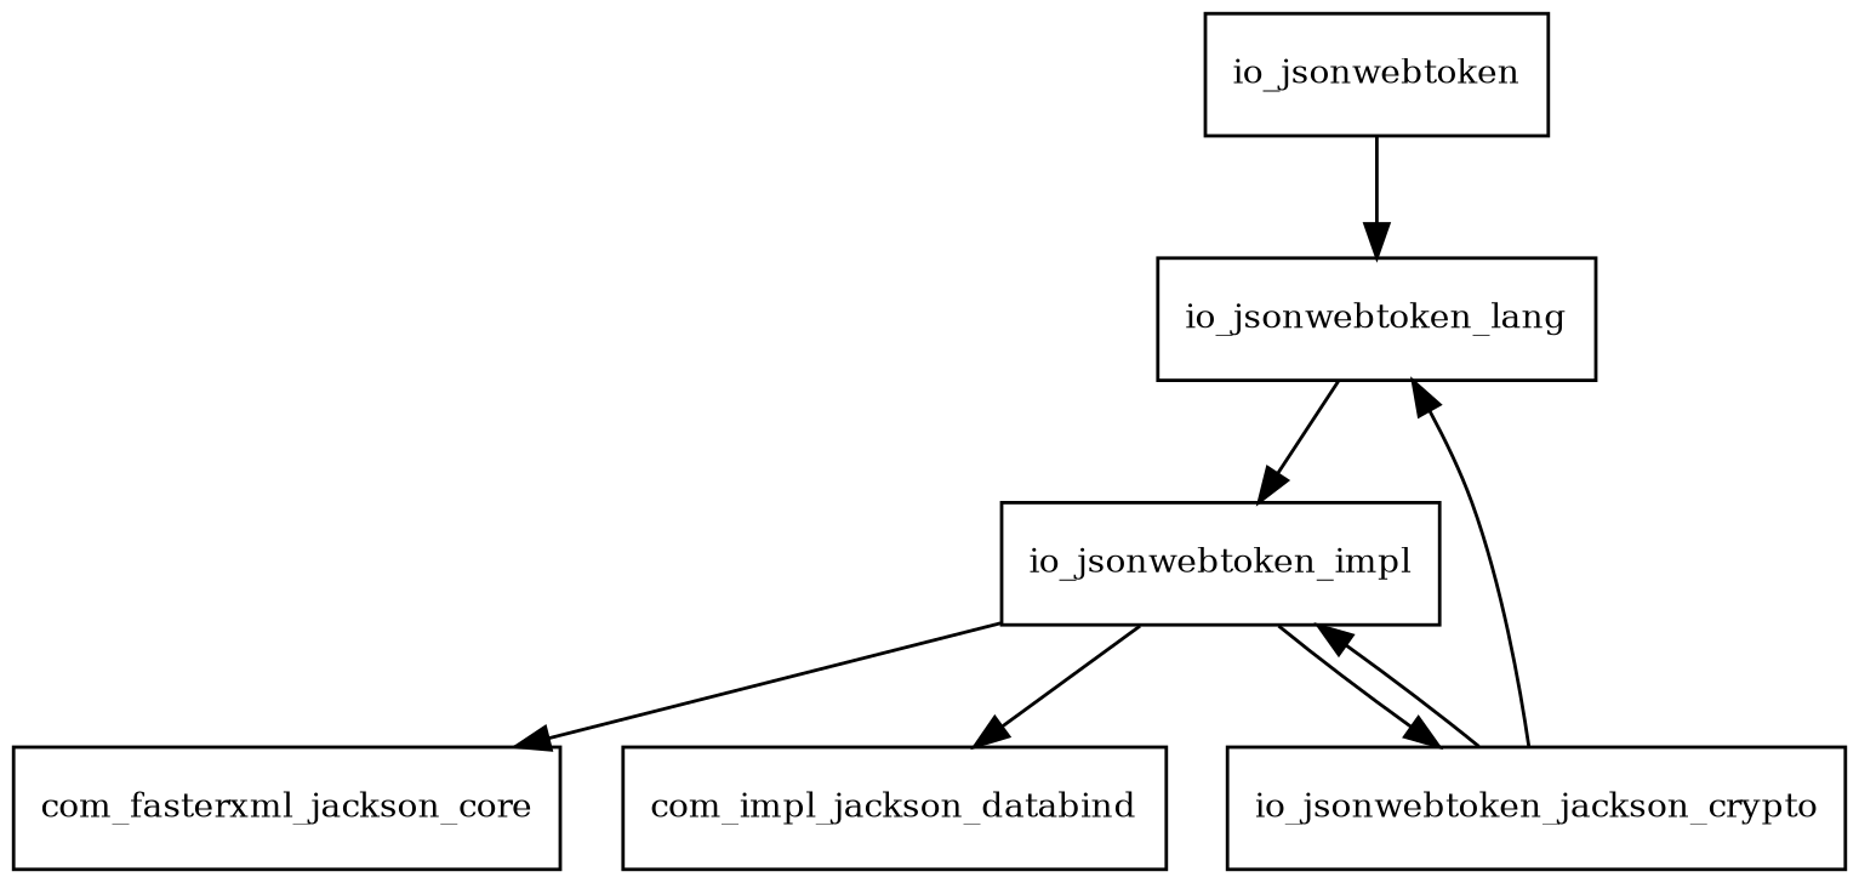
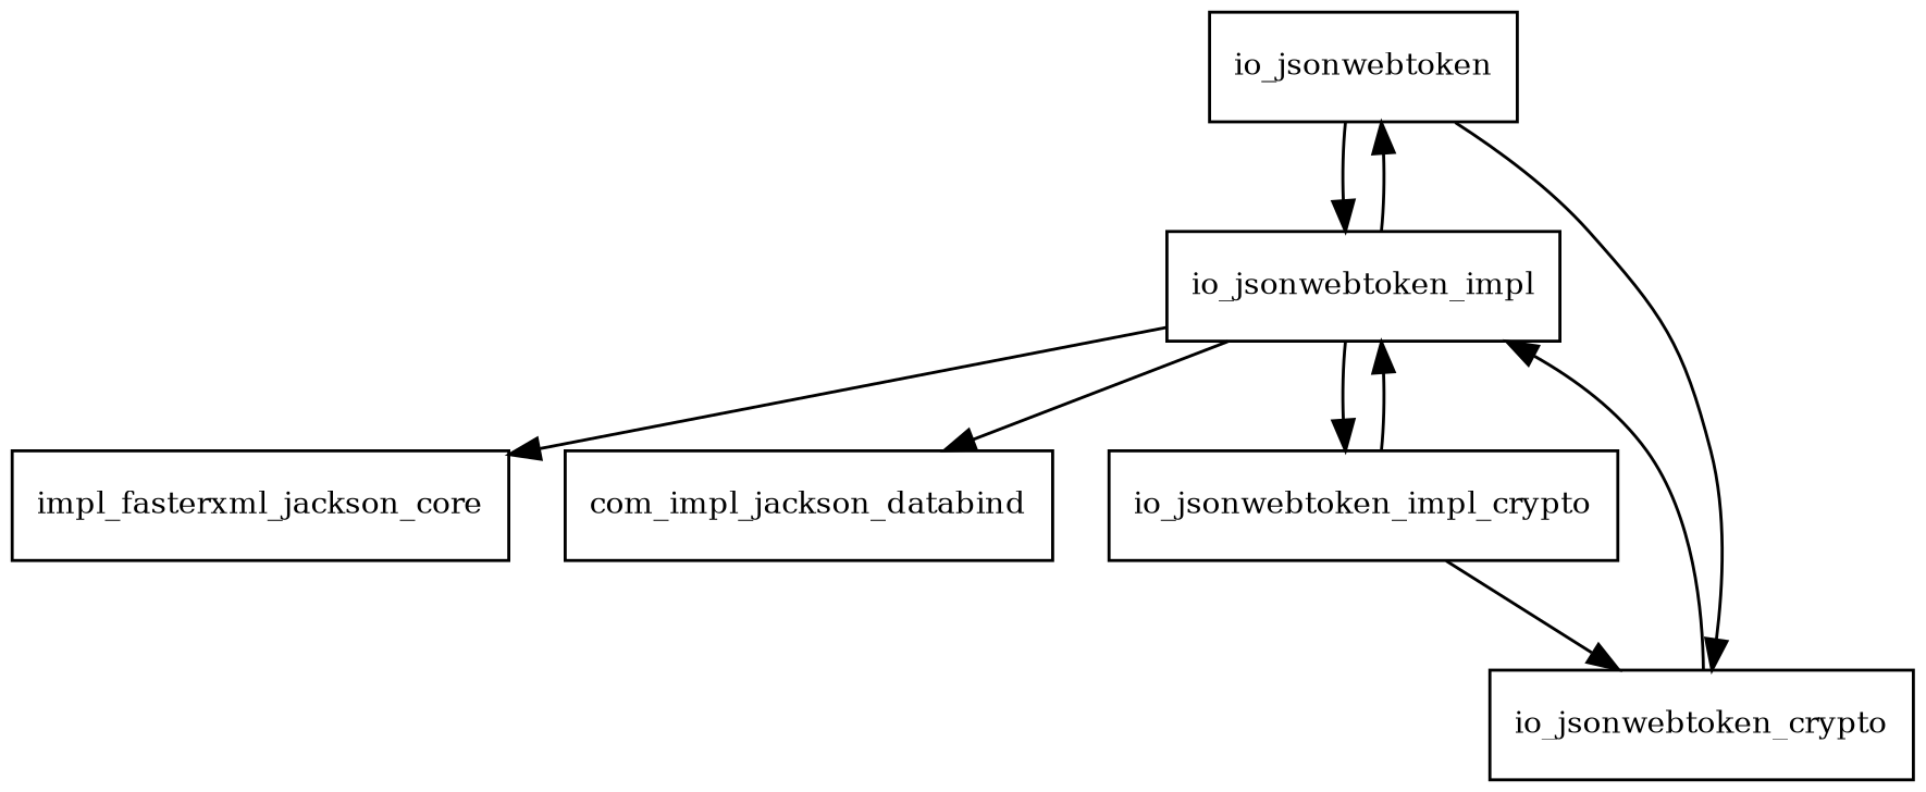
  digraph {
    node [fontsize=10.0 shape=box]
    io_jsonwebtoken
    io_jsonwebtoken_impl
-   io_jsonwebtoken_lang
-   com_fasterxml_jackson_core
+   io_jsonwebtoken_lang [label=io_jsonwebtoken_crypto]
+   com_fasterxml_jackson_core [label=impl_fasterxml_jackson_core]
    n5 [label=com_impl_jackson_databind]
-   io_jsonwebtoken_impl_crypto [label=io_jsonwebtoken_jackson_crypto]
+   io_jsonwebtoken_impl_crypto
+   io_jsonwebtoken -> io_jsonwebtoken_impl
    io_jsonwebtoken -> io_jsonwebtoken_lang
+   io_jsonwebtoken_impl -> io_jsonwebtoken
    io_jsonwebtoken_impl -> com_fasterxml_jackson_core
    io_jsonwebtoken_impl -> n5
    io_jsonwebtoken_impl -> io_jsonwebtoken_impl_crypto
    io_jsonwebtoken_lang -> io_jsonwebtoken_impl
    io_jsonwebtoken_impl_crypto -> io_jsonwebtoken_impl
    io_jsonwebtoken_impl_crypto -> io_jsonwebtoken_lang
  }
